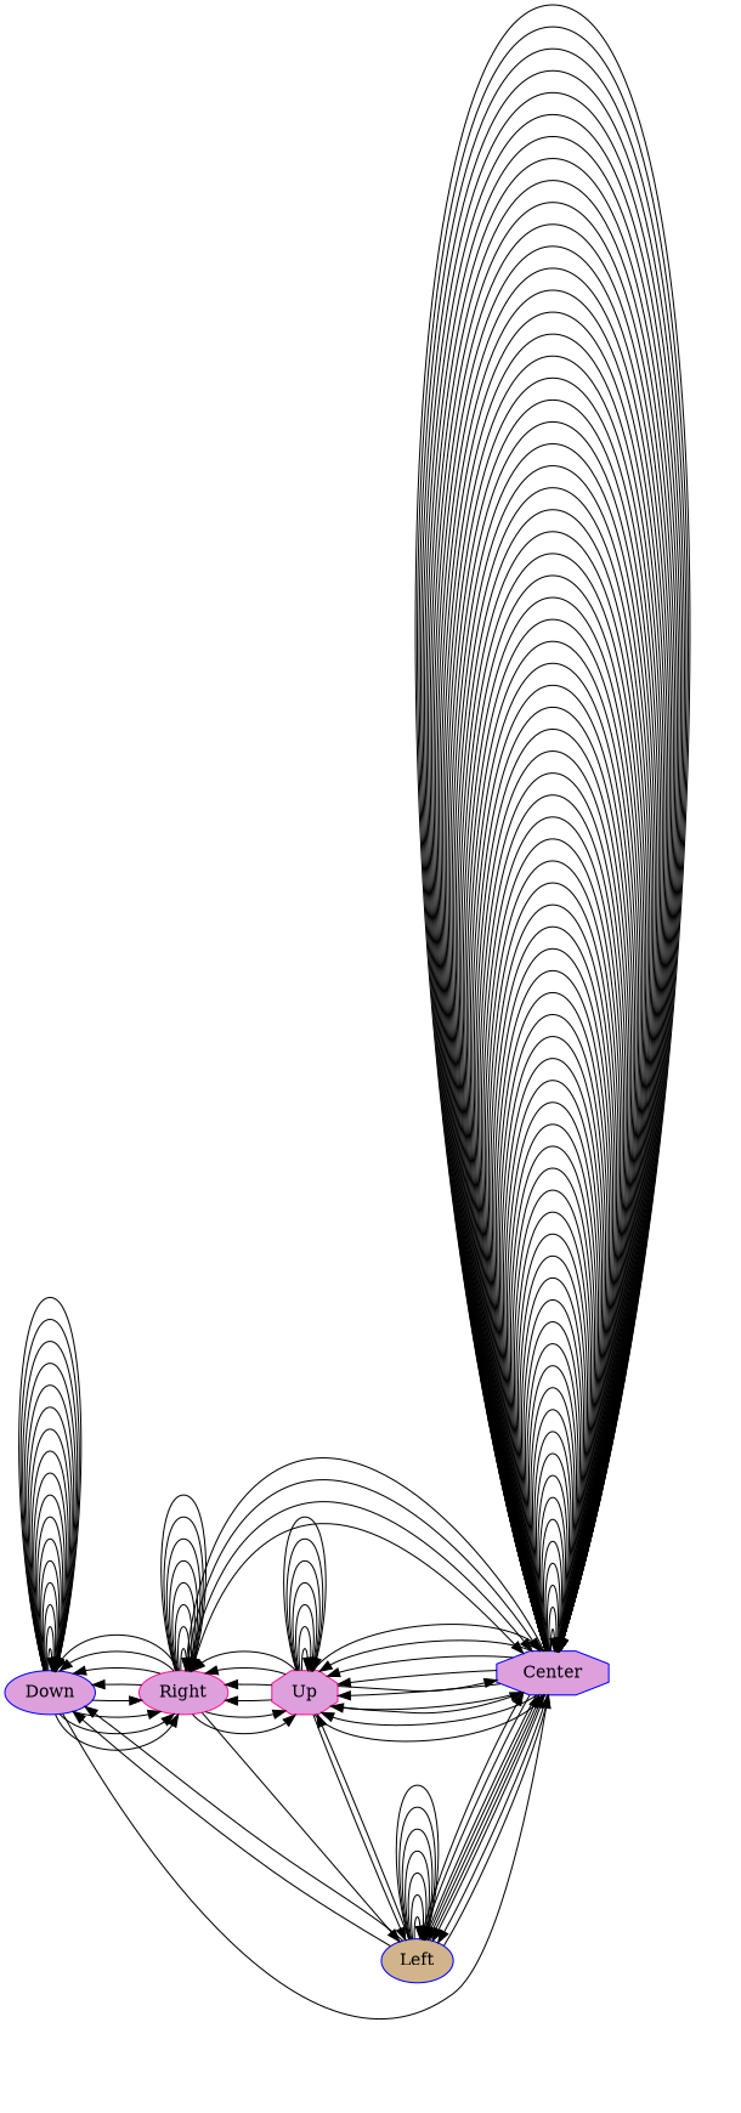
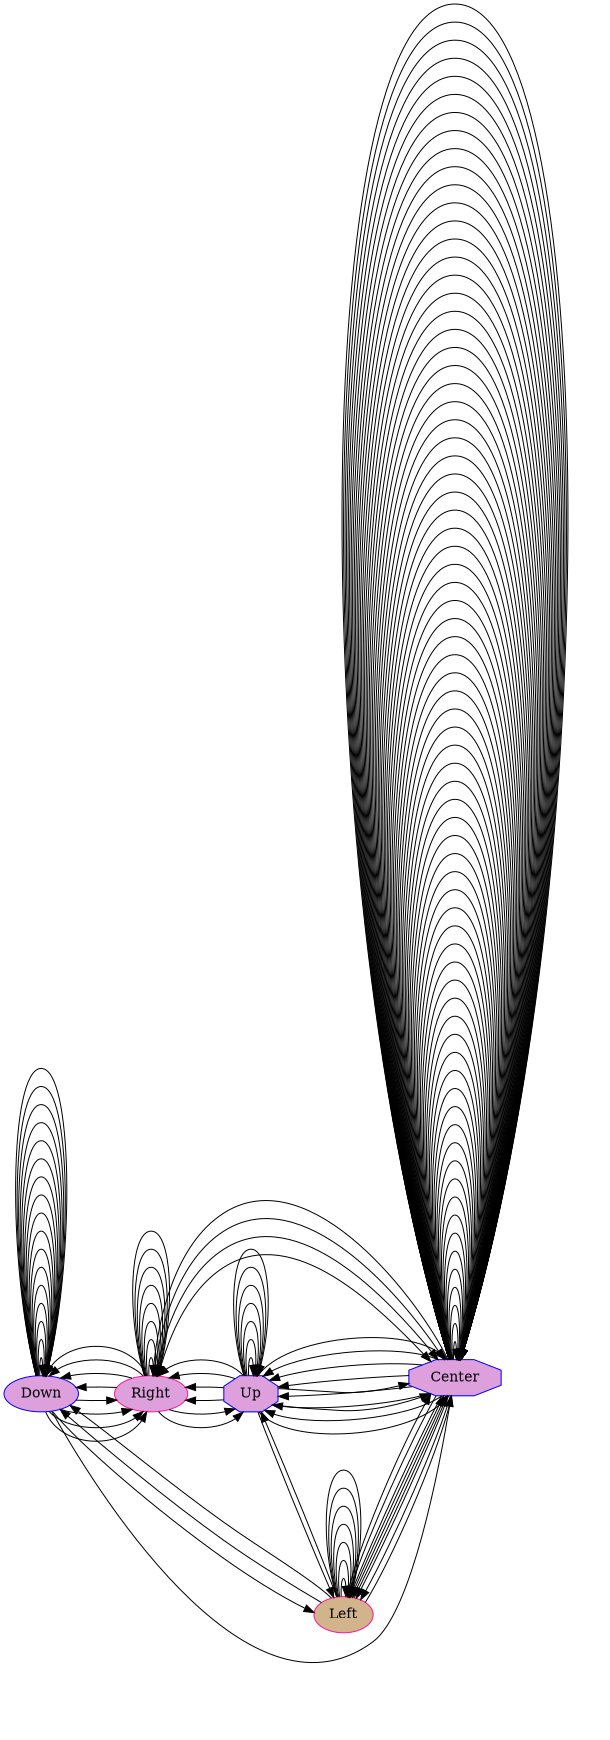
  digraph {
    rankdir=LR
    node [color=blue fillcolor=plum shape=ellipse style=filled]
    Down
    Right [color=deeppink]
    Center [shape=octagon]
-   Left [fillcolor=tan]
-   Up [color=deeppink shape=octagon]
+   Left [color=deeppink fillcolor=tan]
+   Up [shape=octagon]
    Down -> Down
    Down -> Down
    Down -> Down
    Down -> Down
    Down -> Down
    Down -> Down
    Down -> Down
    Down -> Down
    Down -> Down
    Down -> Down
    Down -> Down
    Down -> Down
    Down -> Down
    Down -> Down
    Down -> Down
    Down -> Down
    Down -> Down
    Down -> Right
    Down -> Right
    Down -> Right
    Down -> Right
    Down -> Center
-   Right -> Left
+   Down -> Left
    Right -> Down
    Right -> Down
    Right -> Down
    Right -> Down
    Right -> Right
    Right -> Right
    Right -> Right
    Right -> Right
    Right -> Right
    Right -> Right
    Right -> Right
    Right -> Right
    Right -> Center
    Right -> Center
    Right -> Center
    Right -> Up
    Right -> Up
    Center -> Right
    Center -> Center
    Center -> Center
    Center -> Center
    Center -> Center
    Center -> Center
    Center -> Center
    Center -> Center
    Center -> Center
    Center -> Center
    Center -> Center
    Center -> Center
    Center -> Center
    Center -> Center
    Center -> Center
    Center -> Center
    Center -> Center
    Center -> Center
    Center -> Center
    Center -> Center
    Center -> Center
    Center -> Center
    Center -> Center
    Center -> Center
    Center -> Center
    Center -> Center
    Center -> Center
    Center -> Center
    Center -> Center
    Center -> Center
    Center -> Center
    Center -> Center
    Center -> Center
    Center -> Center
    Center -> Center
    Center -> Center
    Center -> Center
    Center -> Center
    Center -> Center
    Center -> Center
    Center -> Center
    Center -> Center
    Center -> Center
    Center -> Center
    Center -> Center
    Center -> Center
    Center -> Center
    Center -> Center
    Center -> Center
    Center -> Center
    Center -> Center
    Center -> Center
    Center -> Center
    Center -> Center
    Center -> Center
    Center -> Center
    Center -> Center
    Center -> Center
    Center -> Center
    Center -> Center
    Center -> Center
    Center -> Center
    Center -> Center
    Center -> Center
    Center -> Center
    Center -> Center
    Center -> Center
    Center -> Center
    Center -> Center
    Center -> Center
    Center -> Center
    Center -> Center
    Center -> Center
    Center -> Center
    Center -> Center
    Center -> Center
    Center -> Left
    Center -> Left
    Center -> Left
    Center -> Left
    Center -> Left
    Center -> Up
    Center -> Up
    Center -> Up
    Center -> Up
    Center -> Up
    Center -> Up
    Left -> Down
    Left -> Down
    Left -> Center
    Left -> Center
    Left -> Center
    Left -> Center
    Left -> Left
    Left -> Left
    Left -> Left
    Left -> Left
    Left -> Left
    Left -> Left
    Left -> Left
    Left -> Up
    Up -> Right
    Up -> Right
    Up -> Right
    Up -> Right
    Up -> Center
    Up -> Center
    Up -> Center
    Up -> Center
    Up -> Left
    Up -> Up
    Up -> Up
    Up -> Up
    Up -> Up
    Up -> Up
    Up -> Up
    Up -> Up
  }
